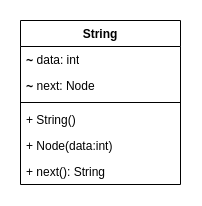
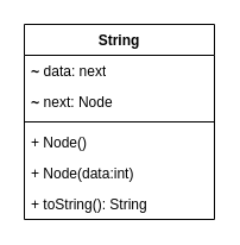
  <mxCell id="0" />
  <mxCell id="1" parent="0" />
  <mxCell id="2" value="String" style="swimlane;fontStyle=1;align=center;verticalAlign=top;childLayout=stackLayout;horizontal=1;startSize=26;horizontalStack=0;resizeParent=1;resizeParentMax=0;resizeLast=0;collapsible=1;marginBottom=0;whiteSpace=wrap;html=1;" vertex="1" parent="1"><mxGeometry x="20" y="20" width="160" height="164" as="geometry" /></mxCell>
- <mxCell id="3" value="&lt;b&gt;&lt;code&gt;~&lt;/code&gt;&lt;/b&gt;&amp;nbsp;data: int" style="text;strokeColor=none;fillColor=none;align=left;verticalAlign=top;spacingLeft=4;spacingRight=4;overflow=hidden;rotatable=0;points=[[0,0.5],[1,0.5]];portConstraint=eastwest;whiteSpace=wrap;html=1;" vertex="1" parent="2"><mxGeometry y="26" width="160" height="26" as="geometry" /></mxCell>
+ <mxCell id="3" value="&lt;b&gt;&lt;code&gt;~&lt;/code&gt;&lt;/b&gt;&amp;nbsp;data: next" style="text;strokeColor=none;fillColor=none;align=left;verticalAlign=top;spacingLeft=4;spacingRight=4;overflow=hidden;rotatable=0;points=[[0,0.5],[1,0.5]];portConstraint=eastwest;whiteSpace=wrap;html=1;" vertex="1" parent="2"><mxGeometry y="26" width="160" height="26" as="geometry" /></mxCell>
  <mxCell id="4" value="&lt;b&gt;&lt;code&gt;~&lt;/code&gt;&lt;/b&gt;&amp;nbsp;next: Node" style="text;strokeColor=none;fillColor=none;align=left;verticalAlign=top;spacingLeft=4;spacingRight=4;overflow=hidden;rotatable=0;points=[[0,0.5],[1,0.5]];portConstraint=eastwest;whiteSpace=wrap;html=1;" vertex="1" parent="2"><mxGeometry y="52" width="160" height="26" as="geometry" /></mxCell>
  <mxCell id="5" value="" style="line;strokeWidth=1;fillColor=none;align=left;verticalAlign=middle;spacingTop=-1;spacingLeft=3;spacingRight=3;rotatable=0;labelPosition=right;points=[];portConstraint=eastwest;strokeColor=inherit;" vertex="1" parent="2"><mxGeometry y="78" width="160" height="8" as="geometry" /></mxCell>
- <mxCell id="6" value="+ String()" style="text;strokeColor=none;fillColor=none;align=left;verticalAlign=top;spacingLeft=4;spacingRight=4;overflow=hidden;rotatable=0;points=[[0,0.5],[1,0.5]];portConstraint=eastwest;whiteSpace=wrap;html=1;" vertex="1" parent="2"><mxGeometry y="86" width="160" height="26" as="geometry" /></mxCell>
+ <mxCell id="6" value="+ Node()" style="text;strokeColor=none;fillColor=none;align=left;verticalAlign=top;spacingLeft=4;spacingRight=4;overflow=hidden;rotatable=0;points=[[0,0.5],[1,0.5]];portConstraint=eastwest;whiteSpace=wrap;html=1;" vertex="1" parent="2"><mxGeometry y="86" width="160" height="26" as="geometry" /></mxCell>
  <mxCell id="7" value="+ Node(data:int)" style="text;strokeColor=none;fillColor=none;align=left;verticalAlign=top;spacingLeft=4;spacingRight=4;overflow=hidden;rotatable=0;points=[[0,0.5],[1,0.5]];portConstraint=eastwest;whiteSpace=wrap;html=1;" vertex="1" parent="2"><mxGeometry y="112" width="160" height="26" as="geometry" /></mxCell>
- <mxCell id="8" value="+ next(): String" style="text;strokeColor=none;fillColor=none;align=left;verticalAlign=top;spacingLeft=4;spacingRight=4;overflow=hidden;rotatable=0;points=[[0,0.5],[1,0.5]];portConstraint=eastwest;whiteSpace=wrap;html=1;" vertex="1" parent="2"><mxGeometry y="138" width="160" height="26" as="geometry" /></mxCell>
+ <mxCell id="8" value="+ toString(): String" style="text;strokeColor=none;fillColor=none;align=left;verticalAlign=top;spacingLeft=4;spacingRight=4;overflow=hidden;rotatable=0;points=[[0,0.5],[1,0.5]];portConstraint=eastwest;whiteSpace=wrap;html=1;" vertex="1" parent="2"><mxGeometry y="138" width="160" height="26" as="geometry" /></mxCell>
